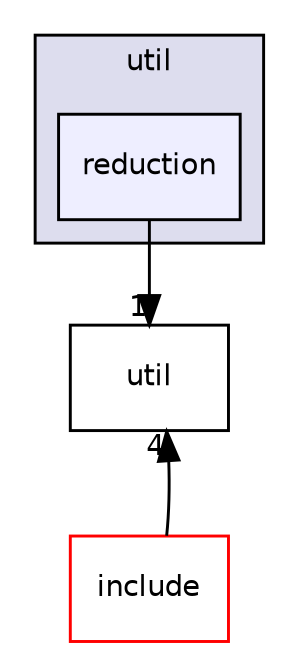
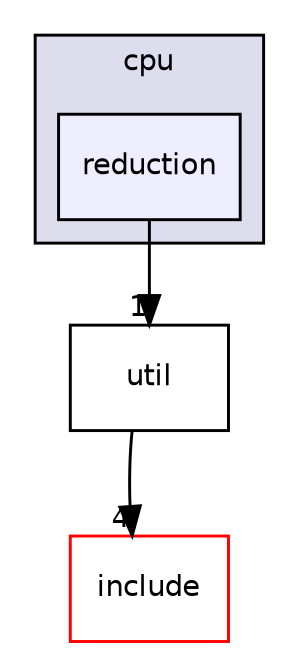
  digraph {
    compound=true
    node [fontname=Helvetica fontsize=10 shape=box style=filled]
    edge [labeldistance=1.5 labelfontname=Helvetica labelfontsize=10]
    n1 [fillcolor="#eeeeff" label=reduction pencolor=black]
    n2 [label=util style=""]
    n3 [color=red fillcolor=white label=include]
    subgraph cluster_1 {
      bgcolor="#ddddee"
      fontname=Helvetica
      fontsize=10
-     label=util
+     label=cpu
      pencolor=black
      n1
    }
    n1 -> n2 [headlabel=1]
-   n3 -> n2 [headlabel=4]
+   n2 -> n3 [headlabel=4]
  }
